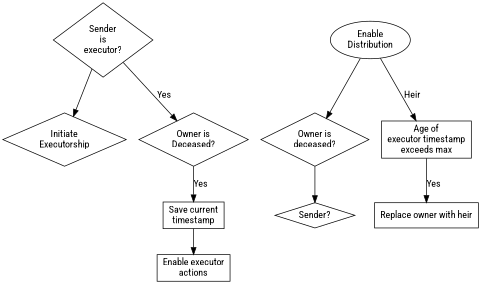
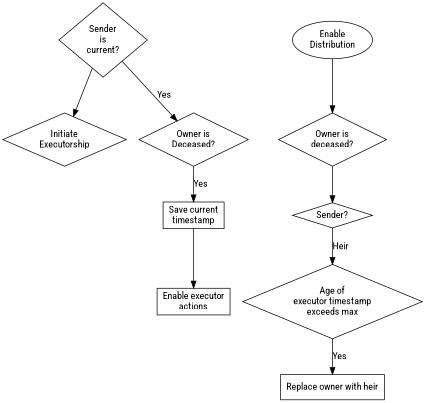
  digraph {
    fontname="Roboto Condensed"
    node [fontname="Roboto Condensed" shape=diamond]
    edge [fontname="Roboto Condensed"]
    n1 [label="Initiate\nExecutorship"]
-   n2 [label="Sender\nis\nexecutor?"]
+   n2 [label="Sender\nis\ncurrent?"]
    n3 [label="Owner is\nDeceased?"]
    n4 [label="Save current\ntimestamp" shape=box]
    n5 [label="Enable executor\nactions" shape=box]
    n6 [label="Enable\nDistribution" shape=""]
    n7 [label="Owner is\ndeceased?"]
    n8 [label="Sender?"]
-   n9 [label="Age of\nexecutor timestamp\nexceeds max" shape=box]
+   n9 [label="Age of\nexecutor timestamp\nexceeds max"]
    n10 [label="Replace owner with heir" shape=box]
    n2 -> n1
    n2 -> n3 [label=Yes]
    n3 -> n4 [label=Yes]
    n4 -> n5
    n6 -> n7
    n7 -> n8
-   n6 -> n9 [label=Heir]
+   n8 -> n9 [label=Heir]
    n9 -> n10 [label=Yes]
  }
